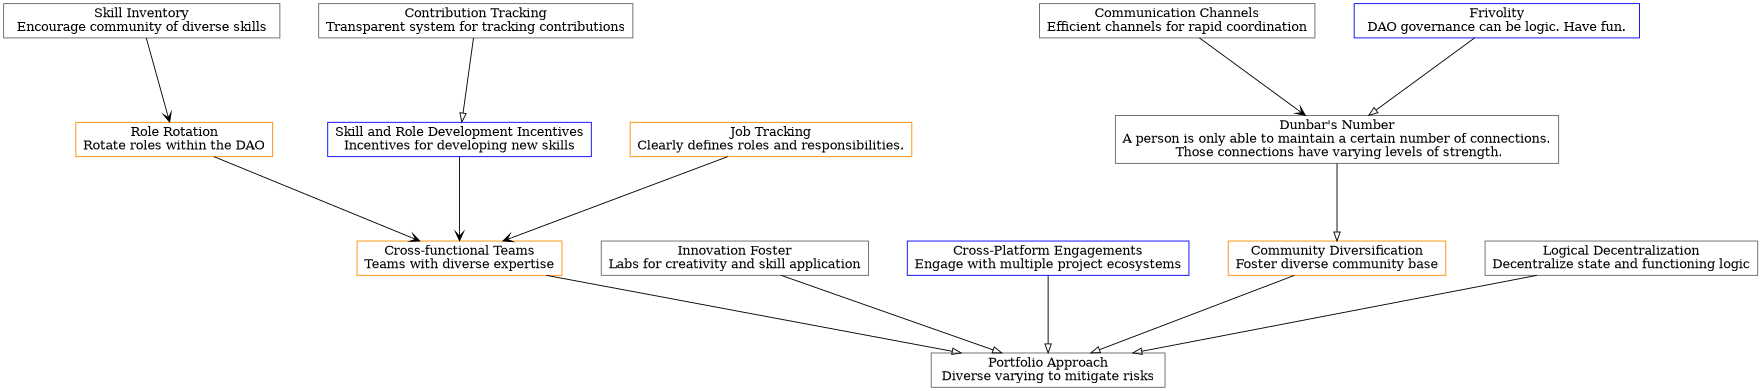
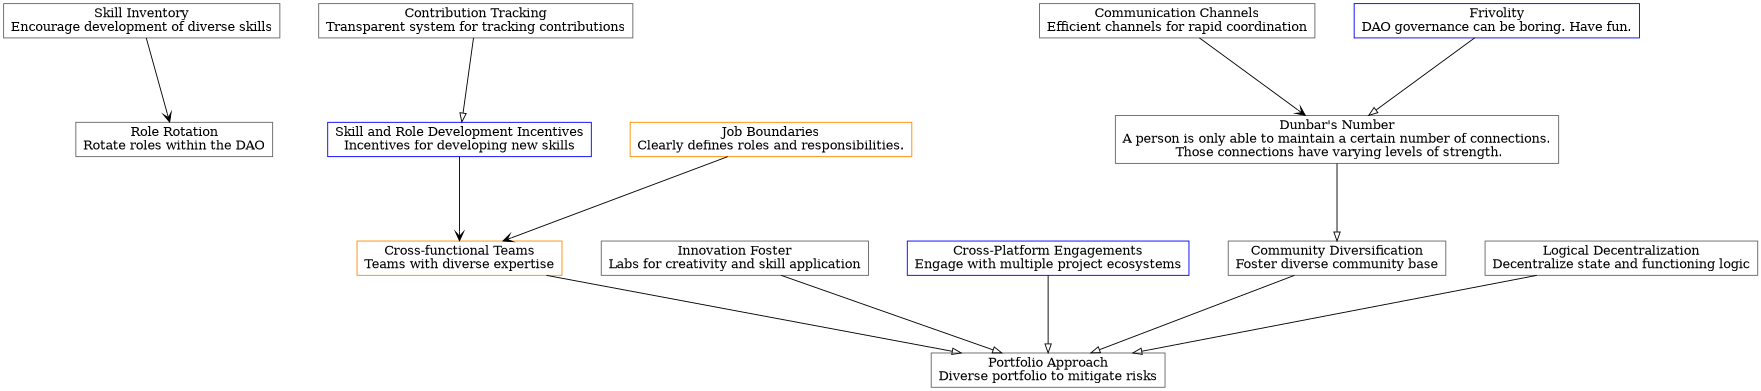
  digraph {
    nodesep=0.6
    rankdir=TB
    ranksep=1.2
    node [color=gray40 shape=box]
    edge [arrowhead=onormal]
-   n1 [label="Portfolio Approach\nDiverse varying to mitigate risks"]
+   n1 [label="Portfolio Approach\nDiverse portfolio to mitigate risks"]
    n2 [color=darkorange label="Cross-functional Teams\nTeams with diverse expertise"]
    n3 [label="Innovation Foster\nLabs for creativity and skill application"]
    n4 [color=blue label="Cross-Platform Engagements\nEngage with multiple project ecosystems"]
-   n5 [color=darkorange label="Community Diversification\nFoster diverse community base"]
+   n5 [label="Community Diversification\nFoster diverse community base"]
    n6 [label="Logical Decentralization\nDecentralize state and functioning logic"]
    n7 [label="Dunbar's Number\nA person is only able to maintain a certain number of connections.\n Those connections have varying levels of strength."]
    n8 [label="Communication Channels\nEfficient channels for rapid coordination"]
-   n9 [color=blue label="Frivolity\nDAO governance can be logic. Have fun.\n"]
-   n10 [color=darkorange label="Role Rotation\nRotate roles within the DAO"]
+   n9 [color=blue label="Frivolity\nDAO governance can be boring. Have fun.\n"]
+   n10 [label="Role Rotation\nRotate roles within the DAO"]
    n11 [color=blue label="Skill and Role Development Incentives\nIncentives for developing new skills"]
-   n12 [color=darkorange label="Job Tracking\nClearly defines roles and responsibilities."]
+   n12 [color=darkorange label="Job Boundaries\nClearly defines roles and responsibilities."]
    n13 [label="Contribution Tracking\nTransparent system for tracking contributions"]
-   n14 [label="Skill Inventory\nEncourage community of diverse skills"]
+   n14 [label="Skill Inventory\nEncourage development of diverse skills"]
    n2 -> n1
    n3 -> n1
    n4 -> n1
    n5 -> n1
    n6 -> n1
    n7 -> n5
    n8 -> n7 [arrowhead=vee]
    n9 -> n7
-   n10 -> n2 [arrowhead=vee]
    n11 -> n2 [arrowhead=vee]
    n12 -> n2 [arrowhead=vee]
    n13 -> n11
    n14 -> n10 [arrowhead=vee]
  }
